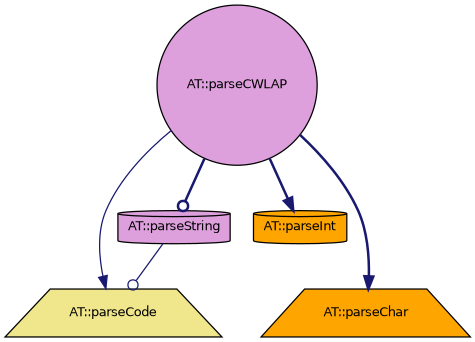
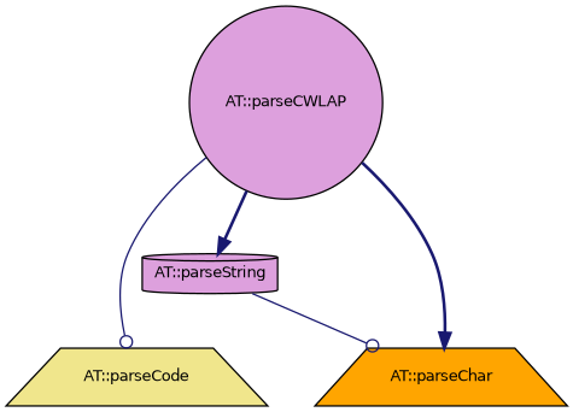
  digraph {
    rankdir=TB
    node [color=black fillcolor=plum fontname=Helvetica fontsize=10 shape=trapezium style=filled]
    edge [arrowhead=odot color=midnightblue fontname=Helvetica fontsize=10 labelfontname=Helvetica labelfontsize=10 style=bold]
    n1 [fontcolor=black height=0.2 label="AT::parseCWLAP" shape=circle width=0.4]
    n2 [fillcolor=khaki height=0.2 label="AT::parseCode" width=0.4]
    n3 [fillcolor=orange height=0.2 label="AT::parseChar" width=0.4]
-   n4 [fillcolor=orange height=0.2 label="AT::parseInt" shape=cylinder width=0.4]
    n5 [height=0.2 label="AT::parseString" shape=cylinder width=0.4]
-   n1 -> n2 [arrowhead=normal style=solid]
+   n1 -> n2 [style=solid]
    n1 -> n3 [arrowhead=normal]
-   n1 -> n4 [arrowhead=normal]
-   n1 -> n5
-   n5 -> n2 [style=solid]
+   n1 -> n5 [arrowhead=normal]
+   n5 -> n3 [style=solid]
  }
